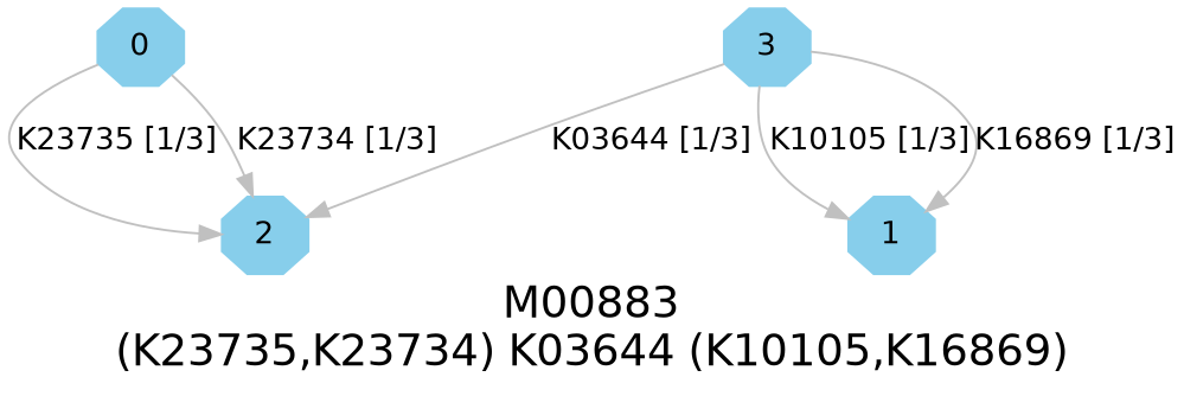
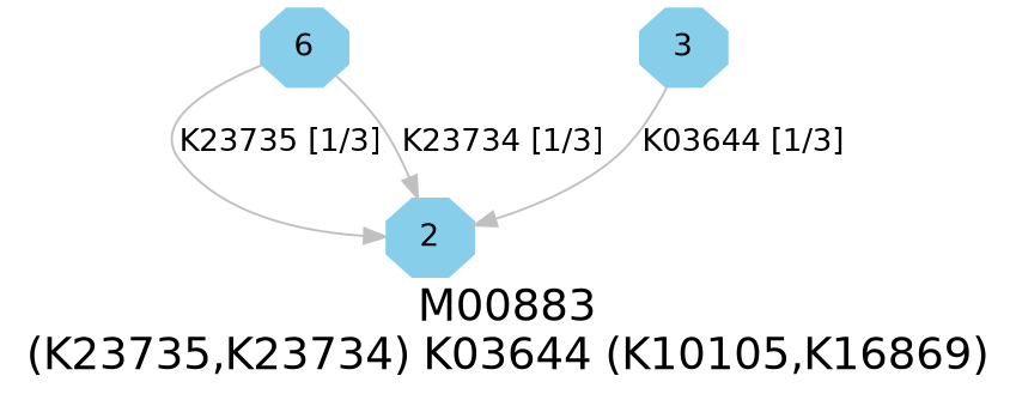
  digraph {
    fontname="DejaVu Sans"
    fontsize=20
    label="M00883\n(K23735,K23734) K03644 (K10105,K16869)"
    node [color=skyblue fontname="DejaVu Sans" shape=octagon style=filled]
    edge [color=grey fontname="DejaVu Sans"]
-   0 [height=.3 width=.3]
-   1 [height=.3 width=.3]
+   0 [height=.3 width=.3 label=6]
    2 [height=.3 width=.3]
    3 [height=.3 width=.3]
    subgraph sub_1 {
      0
-     1
      2
      3
    }
    0 -> 2 [label="K23735 [1/3]"]
    0 -> 2 [label="K23734 [1/3]"]
-   3 -> 1 [label="K10105 [1/3]"]
-   3 -> 1 [label="K16869 [1/3]"]
    3 -> 2 [label="K03644 [1/3]"]
  }
